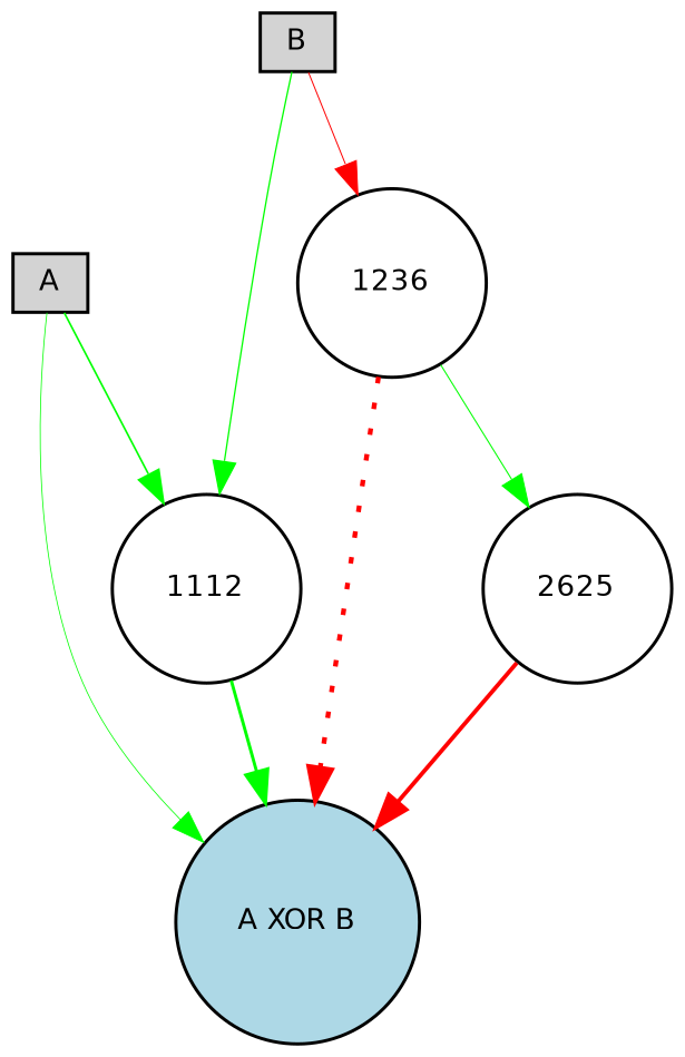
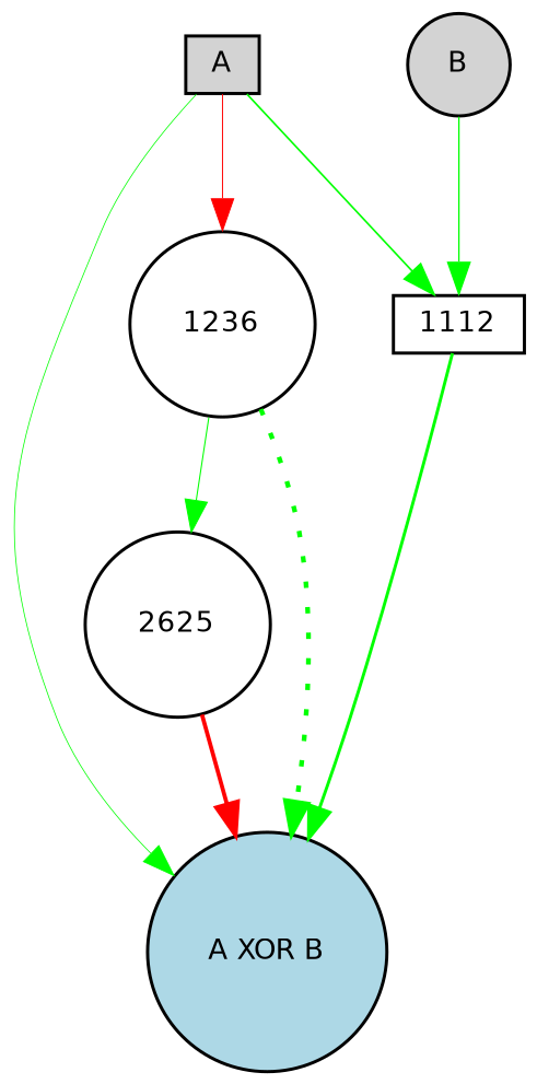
  digraph {
    fontname="DejaVu Sans"
    node [fillcolor=white fontname="DejaVu Sans" fontsize=9 shape=circle style=filled]
    edge [color=green fontname="DejaVu Sans" style=solid]
    A [fillcolor=lightgray height=0.2 shape=box width=0.2]
    "A XOR B" [fillcolor=lightblue height=0.2 width=0.2]
-   1112 [height=0.2 width=0.2]
-   B [fillcolor=lightgray height=0.2 shape=box width=0.2]
+   1112 [height=0.2 shape=box width=0.2]
+   B [fillcolor=lightgray height=0.2 width=0.2]
    1236 [height=0.2 width=0.2]
    n6 [height=0.2 label=2625 width=0.2]
    A -> "A XOR B" [penwidth=0.25726996892983256]
    A -> 1112 [penwidth=0.5529133968823878]
    1112 -> "A XOR B" [penwidth=0.9842663572271714]
    B -> 1112 [penwidth=0.43664437367091646]
-   B -> 1236 [color=red penwidth=0.3339314170580603]
-   1236 -> "A XOR B" [color=red penwidth=1.4816303083928715 style=dotted]
+   A -> 1236 [color=red penwidth=0.3339314170580603]
+   1236 -> "A XOR B" [penwidth=1.4816303083928715 style=dotted]
    1236 -> n6 [penwidth=0.3536836569632804]
    n6 -> "A XOR B" [color=red penwidth=1.2739044239955257]
  }
